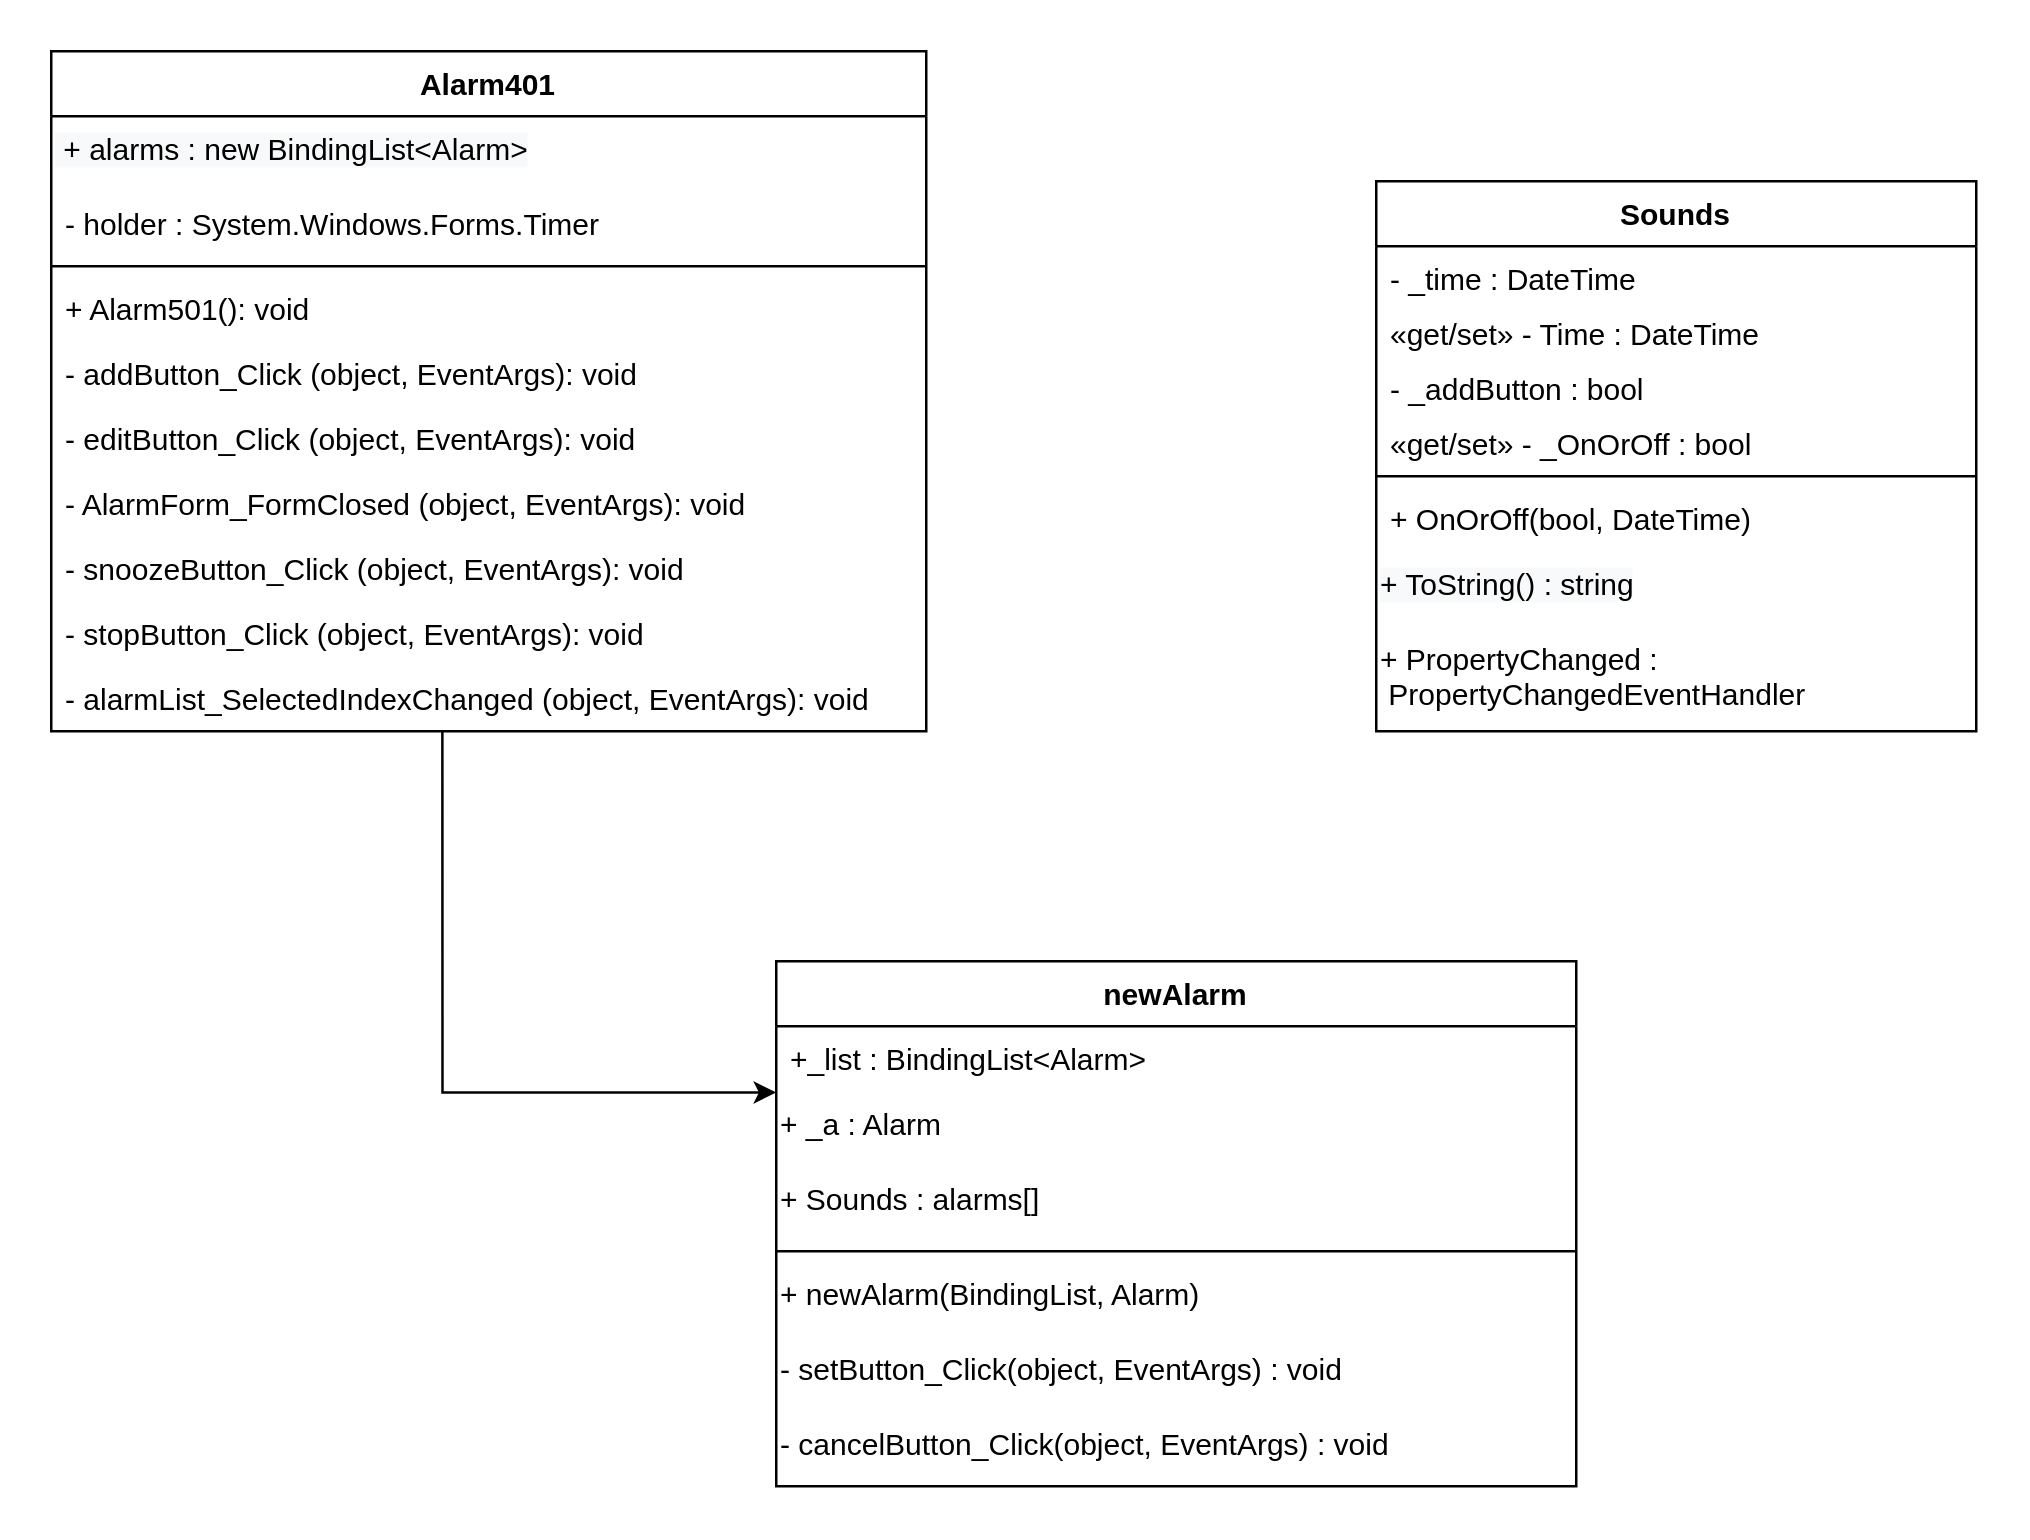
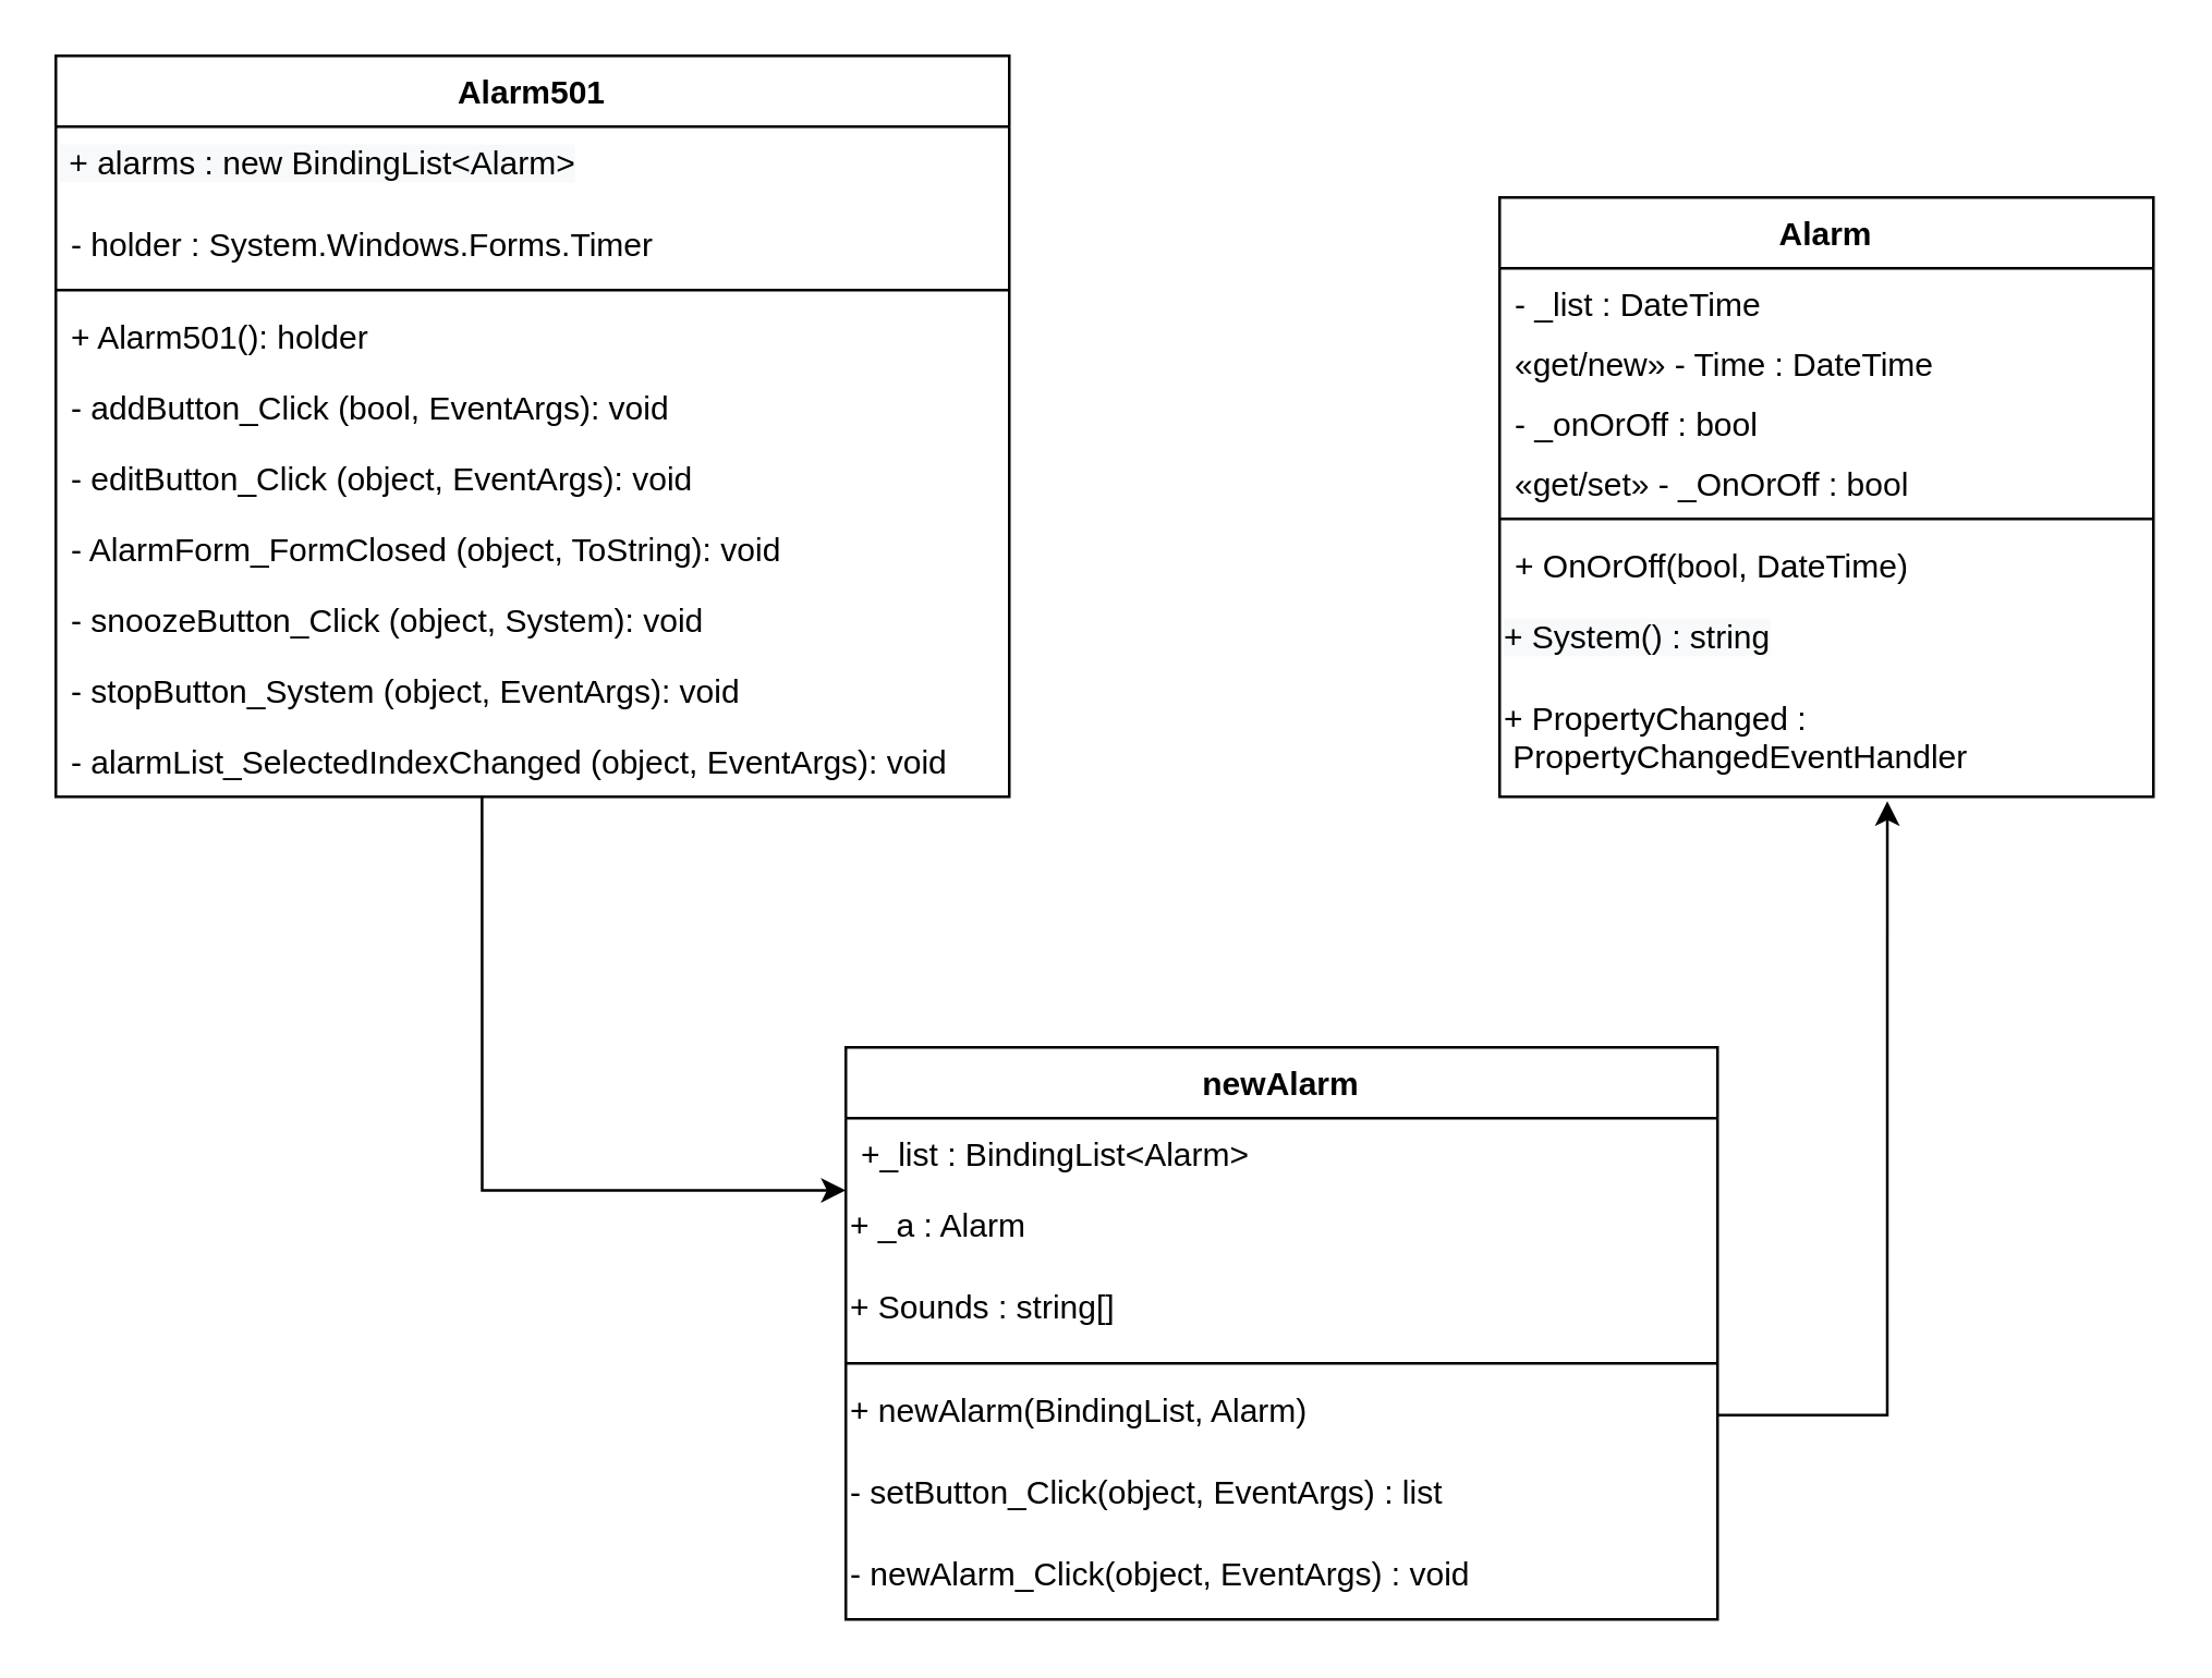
  <mxCell id="0" />
  <mxCell id="1" parent="0" />
- <mxCell id="2" value="Alarm401" style="swimlane;fontStyle=1;align=center;verticalAlign=top;childLayout=stackLayout;horizontal=1;startSize=26;horizontalStack=0;resizeParent=1;resizeParentMax=0;resizeLast=0;collapsible=1;marginBottom=0;" parent="1" vertex="1"><mxGeometry x="20" y="20" width="350" height="272" as="geometry" /></mxCell>
+ <mxCell id="2" value="Alarm501" style="swimlane;fontStyle=1;align=center;verticalAlign=top;childLayout=stackLayout;horizontal=1;startSize=26;horizontalStack=0;resizeParent=1;resizeParentMax=0;resizeLast=0;collapsible=1;marginBottom=0;" parent="1" vertex="1"><mxGeometry x="20" y="20" width="350" height="272" as="geometry" /></mxCell>
  <mxCell id="3" value="&lt;span style=&quot;color: rgb(0, 0, 0); font-family: helvetica; font-size: 12px; font-style: normal; font-weight: 400; letter-spacing: normal; text-align: left; text-indent: 0px; text-transform: none; word-spacing: 0px; background-color: rgb(248, 249, 250); display: inline; float: none;&quot;&gt;&amp;nbsp;+ alarms : new BindingList&amp;lt;Alarm&amp;gt;&lt;/span&gt;" style="text;whiteSpace=wrap;html=1;" parent="2" vertex="1"><mxGeometry y="26" width="350" height="30" as="geometry" /></mxCell>
  <mxCell id="4" value="- holder : System.Windows.Forms.Timer " style="text;strokeColor=none;fillColor=none;align=left;verticalAlign=top;spacingLeft=4;spacingRight=4;overflow=hidden;rotatable=0;points=[[0,0.5],[1,0.5]];portConstraint=eastwest;" parent="2" vertex="1"><mxGeometry y="56" width="350" height="26" as="geometry" /></mxCell>
  <mxCell id="5" value="" style="line;strokeWidth=1;fillColor=none;align=left;verticalAlign=middle;spacingTop=-1;spacingLeft=3;spacingRight=3;rotatable=0;labelPosition=right;points=[];portConstraint=eastwest;" parent="2" vertex="1"><mxGeometry y="82" width="350" height="8" as="geometry" /></mxCell>
- <mxCell id="6" value="+ Alarm501(): void" style="text;strokeColor=none;fillColor=none;align=left;verticalAlign=top;spacingLeft=4;spacingRight=4;overflow=hidden;rotatable=0;points=[[0,0.5],[1,0.5]];portConstraint=eastwest;" parent="2" vertex="1"><mxGeometry y="90" width="350" height="26" as="geometry" /></mxCell>
- <mxCell id="7" value="- addButton_Click (object, EventArgs): void" style="text;strokeColor=none;fillColor=none;align=left;verticalAlign=top;spacingLeft=4;spacingRight=4;overflow=hidden;rotatable=0;points=[[0,0.5],[1,0.5]];portConstraint=eastwest;" parent="2" vertex="1"><mxGeometry y="116" width="350" height="26" as="geometry" /></mxCell>
+ <mxCell id="6" value="+ Alarm501(): holder" style="text;strokeColor=none;fillColor=none;align=left;verticalAlign=top;spacingLeft=4;spacingRight=4;overflow=hidden;rotatable=0;points=[[0,0.5],[1,0.5]];portConstraint=eastwest;" parent="2" vertex="1"><mxGeometry y="90" width="350" height="26" as="geometry" /></mxCell>
+ <mxCell id="7" value="- addButton_Click (bool, EventArgs): void" style="text;strokeColor=none;fillColor=none;align=left;verticalAlign=top;spacingLeft=4;spacingRight=4;overflow=hidden;rotatable=0;points=[[0,0.5],[1,0.5]];portConstraint=eastwest;" parent="2" vertex="1"><mxGeometry y="116" width="350" height="26" as="geometry" /></mxCell>
  <mxCell id="8" value="- editButton_Click (object, EventArgs): void" style="text;strokeColor=none;fillColor=none;align=left;verticalAlign=top;spacingLeft=4;spacingRight=4;overflow=hidden;rotatable=0;points=[[0,0.5],[1,0.5]];portConstraint=eastwest;" parent="2" vertex="1"><mxGeometry y="142" width="350" height="26" as="geometry" /></mxCell>
- <mxCell id="9" value="- AlarmForm_FormClosed (object, EventArgs): void" style="text;strokeColor=none;fillColor=none;align=left;verticalAlign=top;spacingLeft=4;spacingRight=4;overflow=hidden;rotatable=0;points=[[0,0.5],[1,0.5]];portConstraint=eastwest;" parent="2" vertex="1"><mxGeometry y="168" width="350" height="26" as="geometry" /></mxCell>
- <mxCell id="10" value="- snoozeButton_Click (object, EventArgs): void" style="text;strokeColor=none;fillColor=none;align=left;verticalAlign=top;spacingLeft=4;spacingRight=4;overflow=hidden;rotatable=0;points=[[0,0.5],[1,0.5]];portConstraint=eastwest;" parent="2" vertex="1"><mxGeometry y="194" width="350" height="26" as="geometry" /></mxCell>
- <mxCell id="11" value="- stopButton_Click (object, EventArgs): void" style="text;strokeColor=none;fillColor=none;align=left;verticalAlign=top;spacingLeft=4;spacingRight=4;overflow=hidden;rotatable=0;points=[[0,0.5],[1,0.5]];portConstraint=eastwest;" parent="2" vertex="1"><mxGeometry y="220" width="350" height="26" as="geometry" /></mxCell>
+ <mxCell id="9" value="- AlarmForm_FormClosed (object, ToString): void" style="text;strokeColor=none;fillColor=none;align=left;verticalAlign=top;spacingLeft=4;spacingRight=4;overflow=hidden;rotatable=0;points=[[0,0.5],[1,0.5]];portConstraint=eastwest;" parent="2" vertex="1"><mxGeometry y="168" width="350" height="26" as="geometry" /></mxCell>
+ <mxCell id="10" value="- snoozeButton_Click (object, System): void" style="text;strokeColor=none;fillColor=none;align=left;verticalAlign=top;spacingLeft=4;spacingRight=4;overflow=hidden;rotatable=0;points=[[0,0.5],[1,0.5]];portConstraint=eastwest;" parent="2" vertex="1"><mxGeometry y="194" width="350" height="26" as="geometry" /></mxCell>
+ <mxCell id="11" value="- stopButton_System (object, EventArgs): void" style="text;strokeColor=none;fillColor=none;align=left;verticalAlign=top;spacingLeft=4;spacingRight=4;overflow=hidden;rotatable=0;points=[[0,0.5],[1,0.5]];portConstraint=eastwest;" parent="2" vertex="1"><mxGeometry y="220" width="350" height="26" as="geometry" /></mxCell>
  <mxCell id="12" value="- alarmList_SelectedIndexChanged (object, EventArgs): void" style="text;strokeColor=none;fillColor=none;align=left;verticalAlign=top;spacingLeft=4;spacingRight=4;overflow=hidden;rotatable=0;points=[[0,0.5],[1,0.5]];portConstraint=eastwest;" parent="2" vertex="1"><mxGeometry y="246" width="350" height="26" as="geometry" /></mxCell>
- <mxCell id="13" value="Sounds" style="swimlane;fontStyle=1;align=center;verticalAlign=top;childLayout=stackLayout;horizontal=1;startSize=26;horizontalStack=0;resizeParent=1;resizeParentMax=0;resizeLast=0;collapsible=1;marginBottom=0;" parent="1" vertex="1"><mxGeometry x="550" y="72" width="240" height="220" as="geometry" /></mxCell>
- <mxCell id="14" value="- _time : DateTime" style="text;strokeColor=none;fillColor=none;align=left;verticalAlign=top;spacingLeft=4;spacingRight=4;overflow=hidden;rotatable=0;points=[[0,0.5],[1,0.5]];portConstraint=eastwest;" parent="13" vertex="1"><mxGeometry y="26" width="240" height="22" as="geometry" /></mxCell>
- <mxCell id="15" value="«get/set» - Time : DateTime" style="text;strokeColor=none;fillColor=none;align=left;verticalAlign=top;spacingLeft=4;spacingRight=4;overflow=hidden;rotatable=0;points=[[0,0.5],[1,0.5]];portConstraint=eastwest;" parent="13" vertex="1"><mxGeometry y="48" width="240" height="22" as="geometry" /></mxCell>
- <mxCell id="16" value="- _addButton : bool" style="text;strokeColor=none;fillColor=none;align=left;verticalAlign=top;spacingLeft=4;spacingRight=4;overflow=hidden;rotatable=0;points=[[0,0.5],[1,0.5]];portConstraint=eastwest;" parent="13" vertex="1"><mxGeometry y="70" width="240" height="22" as="geometry" /></mxCell>
+ <mxCell id="13" value="Alarm" style="swimlane;fontStyle=1;align=center;verticalAlign=top;childLayout=stackLayout;horizontal=1;startSize=26;horizontalStack=0;resizeParent=1;resizeParentMax=0;resizeLast=0;collapsible=1;marginBottom=0;" parent="1" vertex="1"><mxGeometry x="550" y="72" width="240" height="220" as="geometry" /></mxCell>
+ <mxCell id="14" value="- _list : DateTime" style="text;strokeColor=none;fillColor=none;align=left;verticalAlign=top;spacingLeft=4;spacingRight=4;overflow=hidden;rotatable=0;points=[[0,0.5],[1,0.5]];portConstraint=eastwest;" parent="13" vertex="1"><mxGeometry y="26" width="240" height="22" as="geometry" /></mxCell>
+ <mxCell id="15" value="«get/new» - Time : DateTime" style="text;strokeColor=none;fillColor=none;align=left;verticalAlign=top;spacingLeft=4;spacingRight=4;overflow=hidden;rotatable=0;points=[[0,0.5],[1,0.5]];portConstraint=eastwest;" parent="13" vertex="1"><mxGeometry y="48" width="240" height="22" as="geometry" /></mxCell>
+ <mxCell id="16" value="- _onOrOff : bool" style="text;strokeColor=none;fillColor=none;align=left;verticalAlign=top;spacingLeft=4;spacingRight=4;overflow=hidden;rotatable=0;points=[[0,0.5],[1,0.5]];portConstraint=eastwest;" parent="13" vertex="1"><mxGeometry y="70" width="240" height="22" as="geometry" /></mxCell>
  <mxCell id="17" value="«get/set» - _OnOrOff : bool" style="text;strokeColor=none;fillColor=none;align=left;verticalAlign=top;spacingLeft=4;spacingRight=4;overflow=hidden;rotatable=0;points=[[0,0.5],[1,0.5]];portConstraint=eastwest;" parent="13" vertex="1"><mxGeometry y="92" width="240" height="22" as="geometry" /></mxCell>
  <mxCell id="18" value="" style="line;strokeWidth=1;fillColor=none;align=left;verticalAlign=middle;spacingTop=-1;spacingLeft=3;spacingRight=3;rotatable=0;labelPosition=right;points=[];portConstraint=eastwest;" parent="13" vertex="1"><mxGeometry y="114" width="240" height="8" as="geometry" /></mxCell>
  <mxCell id="19" value="+ OnOrOff(bool, DateTime)" style="text;strokeColor=none;fillColor=none;align=left;verticalAlign=top;spacingLeft=4;spacingRight=4;overflow=hidden;rotatable=0;points=[[0,0.5],[1,0.5]];portConstraint=eastwest;" parent="13" vertex="1"><mxGeometry y="122" width="240" height="26" as="geometry" /></mxCell>
- <mxCell id="20" value="&lt;span style=&quot;color: rgb(0 , 0 , 0) ; font-family: &amp;#34;helvetica&amp;#34; ; font-size: 12px ; font-style: normal ; font-weight: 400 ; letter-spacing: normal ; text-align: left ; text-indent: 0px ; text-transform: none ; word-spacing: 0px ; background-color: rgb(248 , 249 , 250) ; display: inline ; float: none&quot;&gt;+ ToString() : string&lt;/span&gt;" style="text;whiteSpace=wrap;html=1;" parent="13" vertex="1"><mxGeometry y="148" width="240" height="30" as="geometry" /></mxCell>
+ <mxCell id="20" value="&lt;span style=&quot;color: rgb(0 , 0 , 0) ; font-family: &amp;#34;helvetica&amp;#34; ; font-size: 12px ; font-style: normal ; font-weight: 400 ; letter-spacing: normal ; text-align: left ; text-indent: 0px ; text-transform: none ; word-spacing: 0px ; background-color: rgb(248 , 249 , 250) ; display: inline ; float: none&quot;&gt;+ System() : string&lt;/span&gt;" style="text;whiteSpace=wrap;html=1;" parent="13" vertex="1"><mxGeometry y="148" width="240" height="30" as="geometry" /></mxCell>
  <mxCell id="21" value="+ PropertyChanged : &amp;nbsp;PropertyChangedEventHandler&amp;nbsp;" style="text;whiteSpace=wrap;html=1;" parent="13" vertex="1"><mxGeometry y="178" width="240" height="42" as="geometry" /></mxCell>
+ <mxCell id="22" style="edgeStyle=orthogonalEdgeStyle;rounded=0;orthogonalLoop=1;jettySize=auto;html=1;entryX=0.593;entryY=1.038;entryDx=0;entryDy=0;entryPerimeter=0;exitX=1;exitY=0.5;exitDx=0;exitDy=0;" edge="1" parent="1" source="28" target="21"><mxGeometry relative="1" as="geometry" /></mxCell>
  <mxCell id="23" value="newAlarm" style="swimlane;fontStyle=1;align=center;verticalAlign=top;childLayout=stackLayout;horizontal=1;startSize=26;horizontalStack=0;resizeParent=1;resizeParentMax=0;resizeLast=0;collapsible=1;marginBottom=0;" parent="1" vertex="1"><mxGeometry x="310" y="384" width="320" height="210" as="geometry" /></mxCell>
  <mxCell id="24" value="+_list : BindingList&lt;Alarm&gt; " style="text;strokeColor=none;fillColor=none;align=left;verticalAlign=top;spacingLeft=4;spacingRight=4;overflow=hidden;rotatable=0;points=[[0,0.5],[1,0.5]];portConstraint=eastwest;" parent="23" vertex="1"><mxGeometry y="26" width="320" height="26" as="geometry" /></mxCell>
  <mxCell id="25" value="+ _a : Alarm&amp;nbsp;" style="text;whiteSpace=wrap;html=1;" parent="23" vertex="1"><mxGeometry y="52" width="320" height="30" as="geometry" /></mxCell>
- <mxCell id="26" value="+ Sounds : alarms[]" style="text;whiteSpace=wrap;html=1;" parent="23" vertex="1"><mxGeometry y="82" width="320" height="30" as="geometry" /></mxCell>
+ <mxCell id="26" value="+ Sounds : string[]" style="text;whiteSpace=wrap;html=1;" parent="23" vertex="1"><mxGeometry y="82" width="320" height="30" as="geometry" /></mxCell>
  <mxCell id="27" value="" style="line;strokeWidth=1;fillColor=none;align=left;verticalAlign=middle;spacingTop=-1;spacingLeft=3;spacingRight=3;rotatable=0;labelPosition=right;points=[];portConstraint=eastwest;" parent="23" vertex="1"><mxGeometry y="112" width="320" height="8" as="geometry" /></mxCell>
  <mxCell id="28" value="+ newAlarm(BindingList, Alarm)" style="text;whiteSpace=wrap;html=1;" parent="23" vertex="1"><mxGeometry y="120" width="320" height="30" as="geometry" /></mxCell>
- <mxCell id="29" value="- setButton_Click(object, EventArgs) : void" style="text;whiteSpace=wrap;html=1;" parent="23" vertex="1"><mxGeometry y="150" width="320" height="30" as="geometry" /></mxCell>
- <mxCell id="30" value="- cancelButton_Click(object, EventArgs) : void" style="text;whiteSpace=wrap;html=1;" parent="23" vertex="1"><mxGeometry y="180" width="320" height="30" as="geometry" /></mxCell>
+ <mxCell id="29" value="- setButton_Click(object, EventArgs) : list" style="text;whiteSpace=wrap;html=1;" parent="23" vertex="1"><mxGeometry y="150" width="320" height="30" as="geometry" /></mxCell>
+ <mxCell id="30" value="- newAlarm_Click(object, EventArgs) : void" style="text;whiteSpace=wrap;html=1;" parent="23" vertex="1"><mxGeometry y="180" width="320" height="30" as="geometry" /></mxCell>
  <mxCell id="31" style="edgeStyle=orthogonalEdgeStyle;rounded=0;orthogonalLoop=1;jettySize=auto;html=1;entryX=0;entryY=0.25;entryDx=0;entryDy=0;exitX=0.447;exitY=0.985;exitDx=0;exitDy=0;exitPerimeter=0;" parent="1" source="12" target="23" edge="1"><mxGeometry relative="1" as="geometry"><mxPoint x="630" y="644" as="targetPoint" /></mxGeometry></mxCell>
